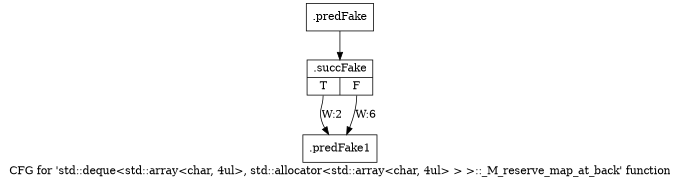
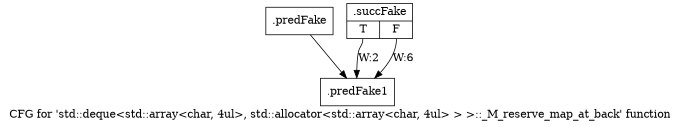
  digraph {
    label="CFG for 'std::deque\<std::array\<char, 4ul\>, std::allocator\<std::array\<char, 4ul\> \> \>::_M_reserve_map_at_back' function"
    node [shape=record filename="/mnt/xilinx/Vitis_HLS/2021.2/tps/lnx64/gcc-6.2.0/lib/gcc/x86_64-pc-linux-gnu/6.2.0/../../../../include/c++/6.2.0/bits/stl_deque.h"]
    edge [filename="/mnt/xilinx/Vitis_HLS/2021.2/tps/lnx64/gcc-6.2.0/lib/gcc/x86_64-pc-linux-gnu/6.2.0/../../../../include/c++/6.2.0/bits/stl_deque.h"]
    n1 [label="{.predFake}" filename=""]
    n2 [label="{.succFake|{<s0>T|<s1>F}}" linenumber=2114]
    n3 [label="{.predFake1}" linenumber=2117]
-   n1 -> n2 [execusionnum=6]
+   n1 -> n3 [execusionnum=6]
    n2 -> n3 [execusionnum=1 label="W:2" tailport=s0]
    n2 -> n3 [label="W:6" tailport=s1 filename=""]
  }
